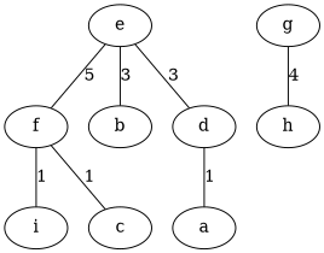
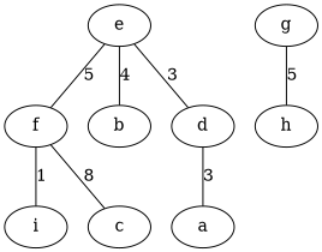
  strict graph {
    edge [weight=2]
    e
    f
    b
    d
    i
    c
    a
    g
    h
    e -- f [label=5]
-   e -- b [label=3 weight=4]
+   e -- b [label=4 weight=4]
    e -- d [label=3]
    f -- i [label=1 weight=3]
-   f -- c [label=1 weight=1]
-   d -- a [label=1 weight=1]
-   g -- h [label=4 weight=4]
+   f -- c [label=8 weight=1]
+   d -- a [label=3 weight=1]
+   g -- h [label=5 weight=4]
  }
